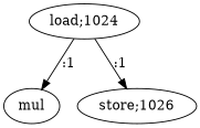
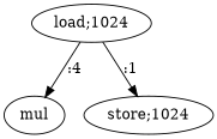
  digraph {
    n1 [label="load;1024"]
    n2 [label=mul]
-   n3 [label="store;1026"]
-   n1 -> n2 [label=":1"]
+   n3 [label="store;1024"]
+   n1 -> n2 [label=":4"]
    n1 -> n3 [label=":1"]
  }
